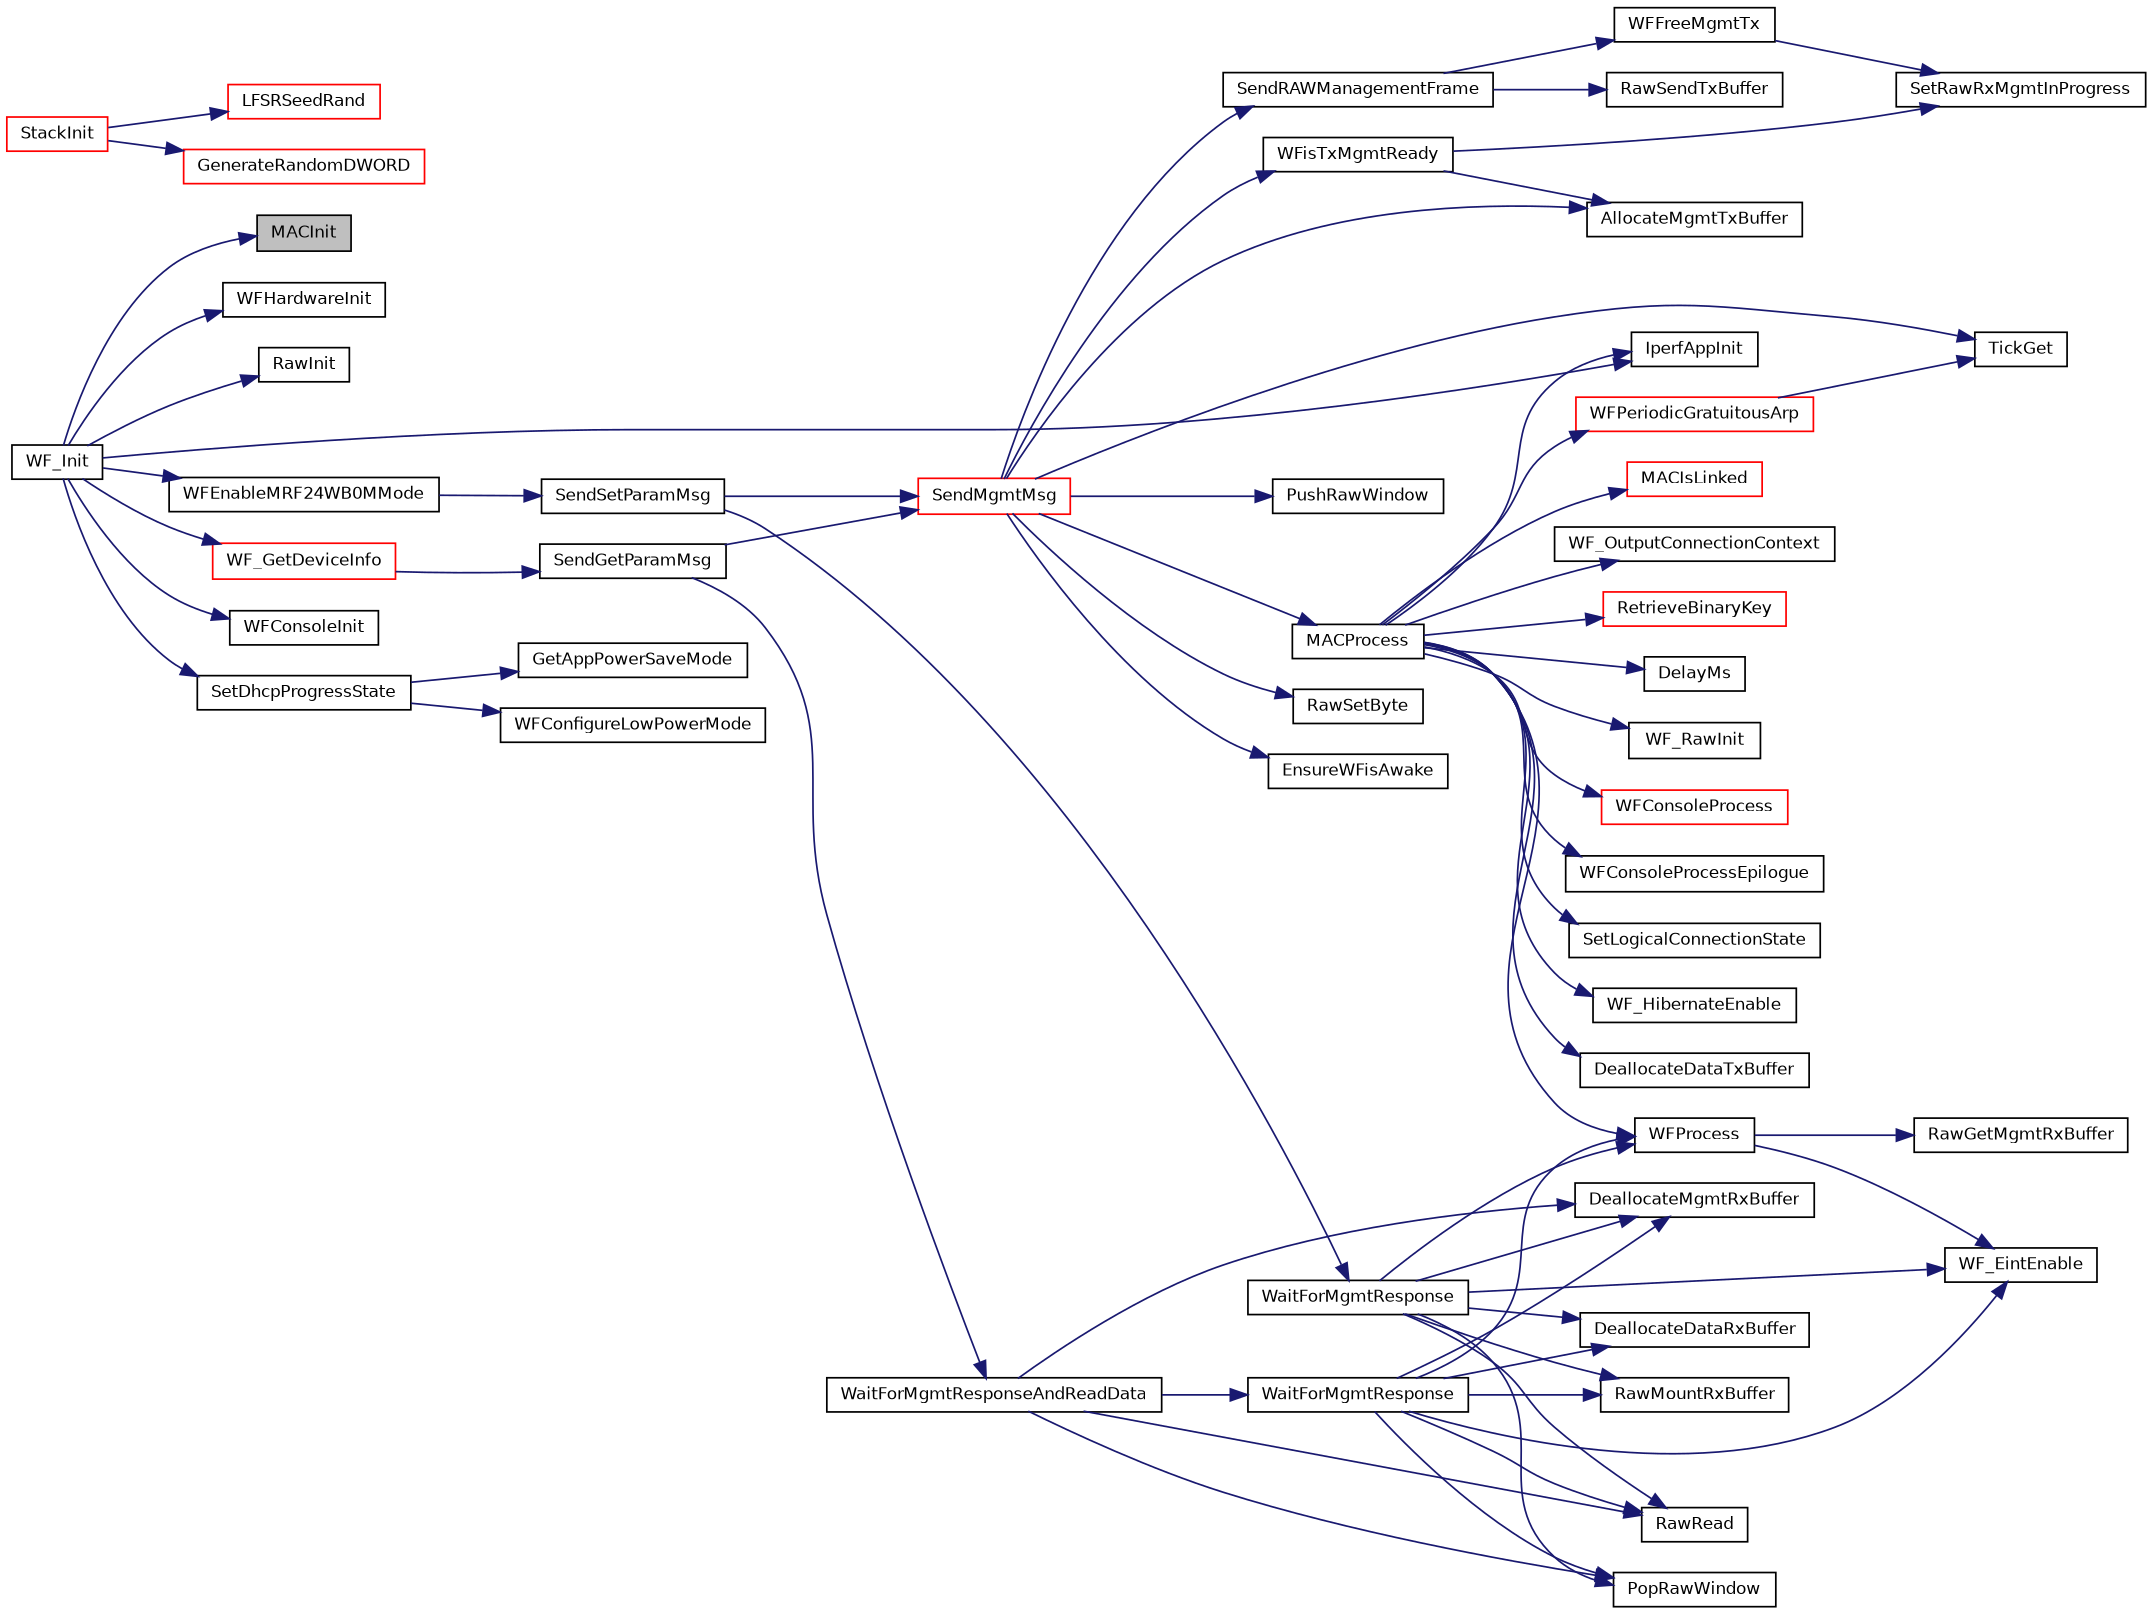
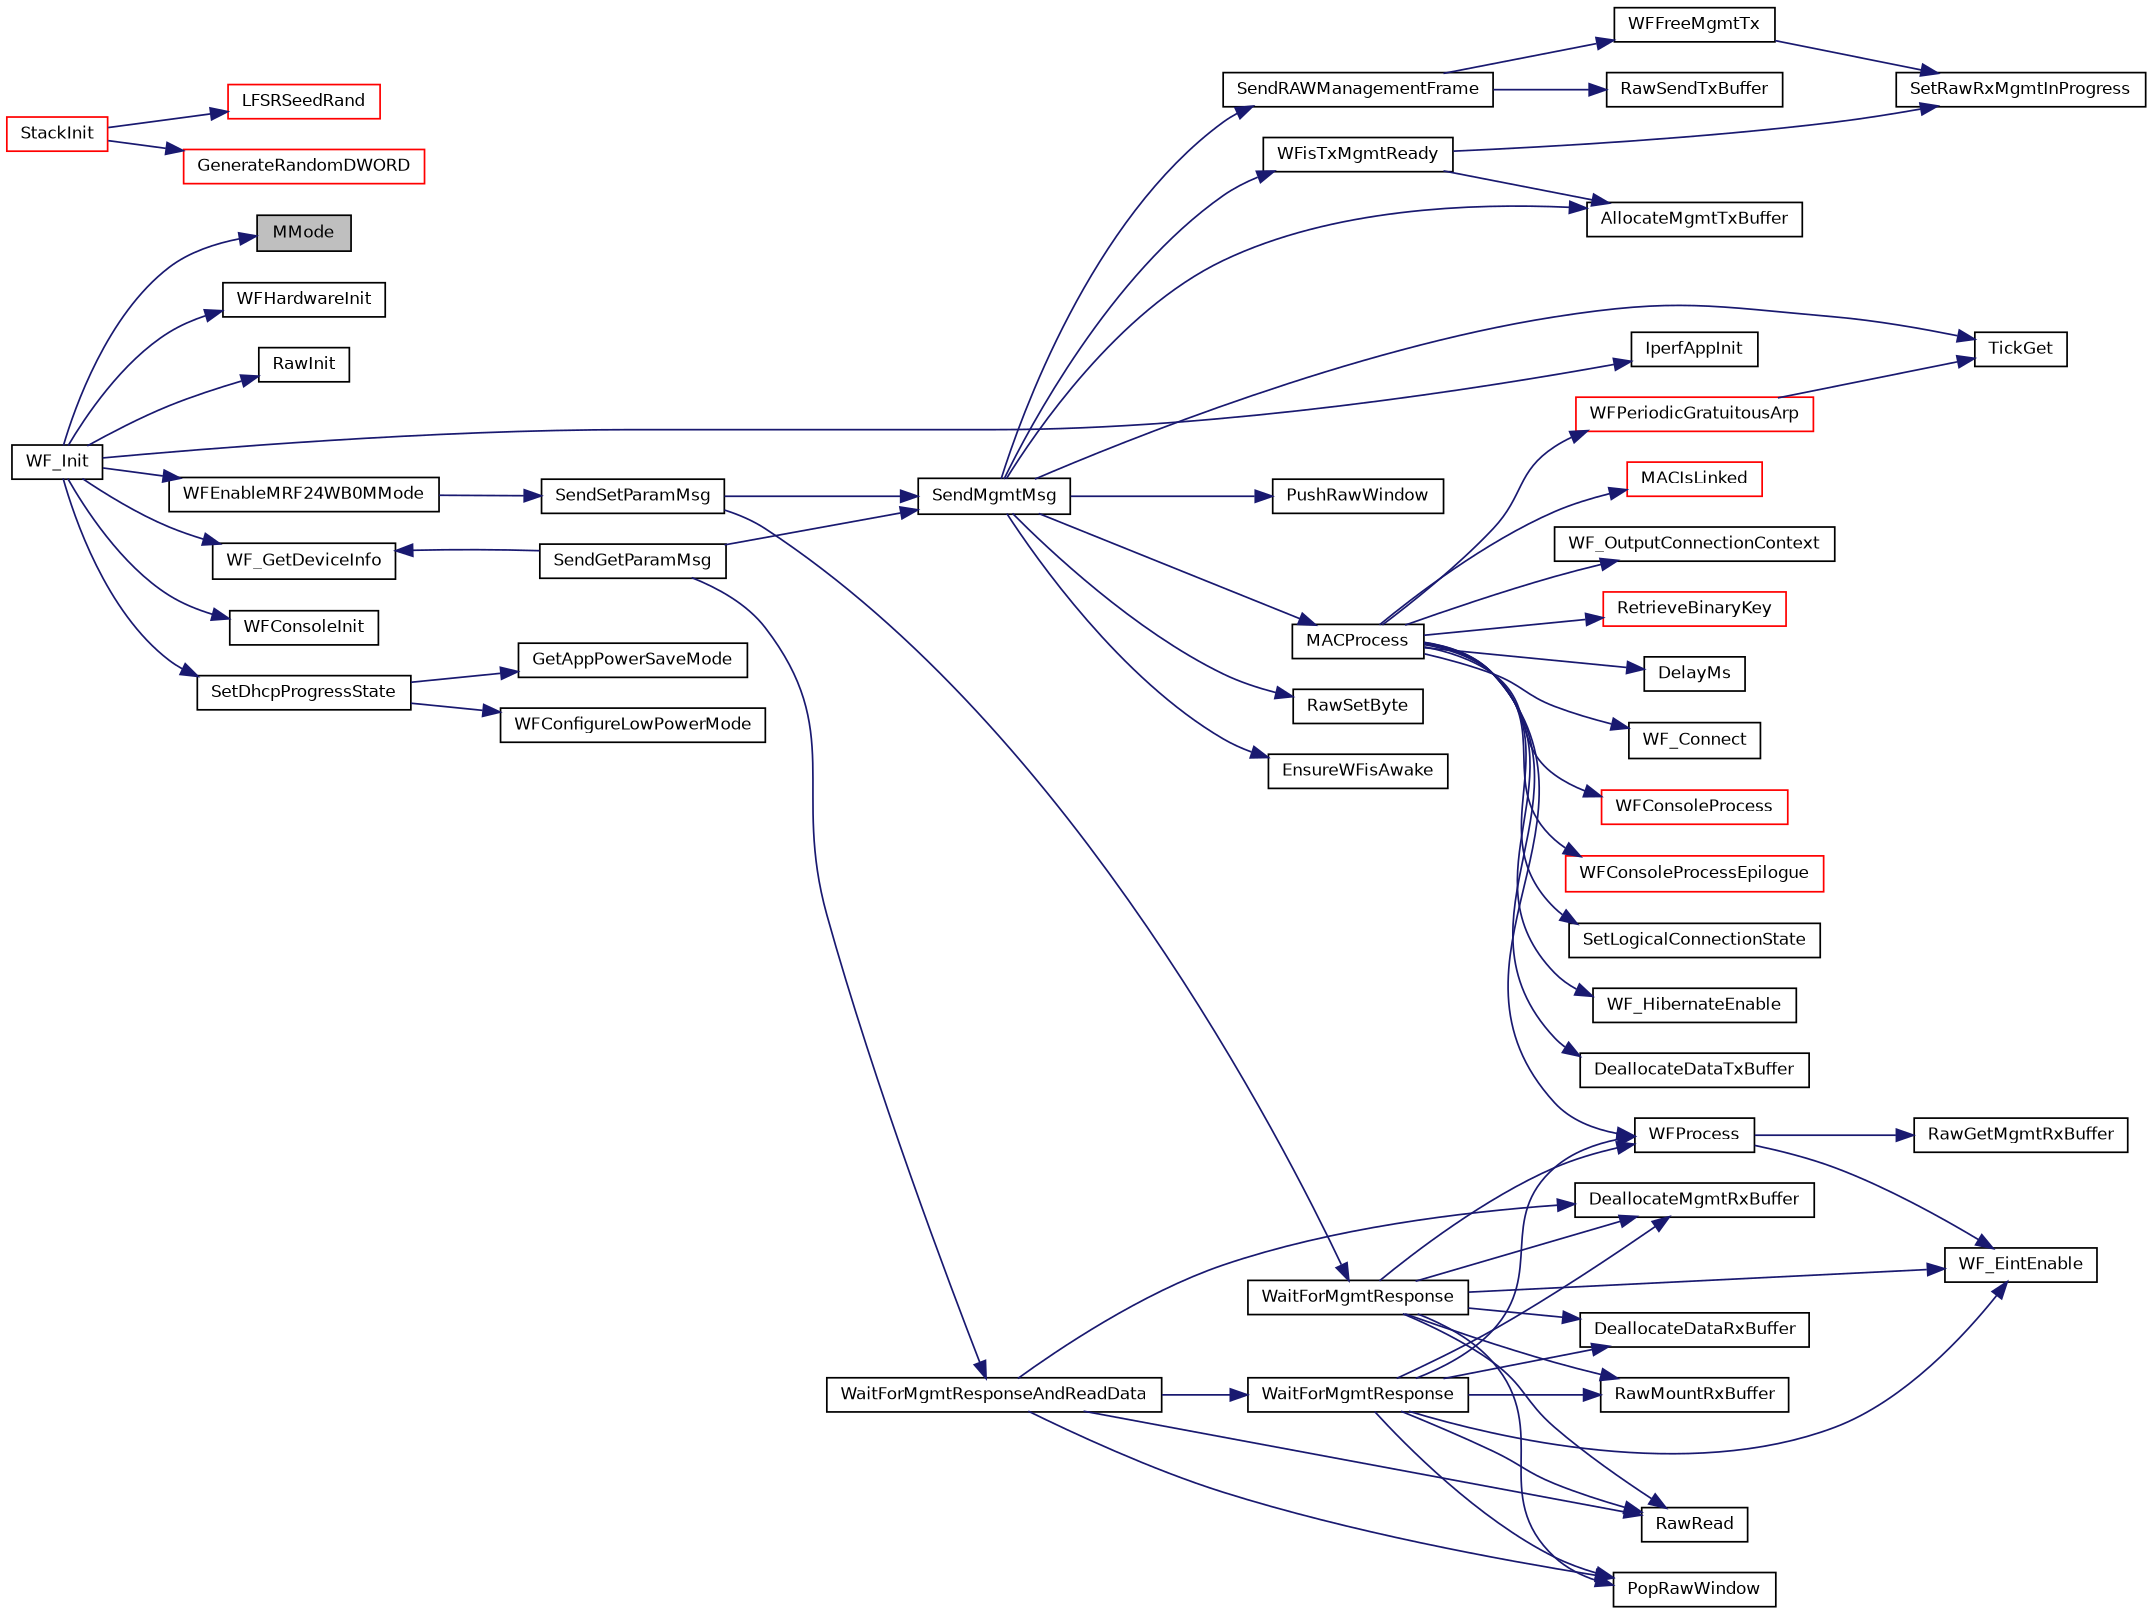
  digraph {
    rankdir=LR
    node [color=black fillcolor=white fontname=Helvetica fontsize=10 shape=record style=filled]
    edge [color=midnightblue fontname=Helvetica fontsize=10 labelfontname=Helvetica labelfontsize=10 style=solid]
-   n1 [fillcolor=grey75 fontcolor=black height=0.2 label=MACInit width=0.4]
+   n1 [fillcolor=grey75 fontcolor=black height=0.2 label=MMode width=0.4]
    n2 [height=0.2 label=WF_Init width=0.4]
    n3 [height=0.2 label=WFHardwareInit width=0.4]
    n4 [height=0.2 label=RawInit width=0.4]
    n5 [height=0.2 label=WFEnableMRF24WB0MMode width=0.4]
    n6 [height=0.2 label=IperfAppInit width=0.4]
-   n7 [color=red height=0.2 label=WF_GetDeviceInfo width=0.4]
+   n7 [height=0.2 label=WF_GetDeviceInfo width=0.4]
    n8 [height=0.2 label=WFConsoleInit width=0.4]
    n9 [height=0.2 label=SetDhcpProgressState width=0.4]
    n10 [height=0.2 label=SendSetParamMsg width=0.4]
    n11 [height=0.2 label=SendGetParamMsg width=0.4]
    n12 [height=0.2 label=GetAppPowerSaveMode width=0.4]
    n13 [height=0.2 label=WFConfigureLowPowerMode width=0.4]
-   n14 [color=red height=0.2 label=SendMgmtMsg width=0.4]
+   n14 [height=0.2 label=SendMgmtMsg width=0.4]
    n15 [height=0.2 label=WaitForMgmtResponse width=0.4]
    n16 [height=0.2 label=EnsureWFisAwake width=0.4]
    n17 [height=0.2 label=PushRawWindow width=0.4]
    n18 [height=0.2 label=TickGet width=0.4]
    n19 [height=0.2 label=WFisTxMgmtReady width=0.4]
    n20 [height=0.2 label=AllocateMgmtTxBuffer width=0.4]
    n21 [height=0.2 label=MACProcess width=0.4]
    n22 [height=0.2 label=RawSetByte width=0.4]
    n23 [height=0.2 label=SendRAWManagementFrame width=0.4]
    n24 [height=0.2 label=WFProcess width=0.4]
    n25 [height=0.2 label=WF_EintEnable width=0.4]
    n26 [height=0.2 label=RawMountRxBuffer width=0.4]
    n27 [height=0.2 label=DeallocateDataRxBuffer width=0.4]
    n28 [height=0.2 label=RawRead width=0.4]
    n29 [height=0.2 label=DeallocateMgmtRxBuffer width=0.4]
    n30 [height=0.2 label=PopRawWindow width=0.4]
    n31 [height=0.2 label=SetRawRxMgmtInProgress width=0.4]
    n32 [height=0.2 label=DelayMs width=0.4]
-   n33 [height=0.2 label=WF_RawInit width=0.4]
+   n33 [height=0.2 label=WF_Connect width=0.4]
    n34 [color=red height=0.2 label=WFConsoleProcess width=0.4]
-   n35 [height=0.2 label=WFConsoleProcessEpilogue width=0.4]
+   n35 [color=red height=0.2 label=WFConsoleProcessEpilogue width=0.4]
    n36 [height=0.2 label=SetLogicalConnectionState width=0.4]
    n37 [height=0.2 label=WF_HibernateEnable width=0.4]
    n38 [height=0.2 label=DeallocateDataTxBuffer width=0.4]
    n39 [color=red height=0.2 label=WFPeriodicGratuitousArp width=0.4]
    n40 [color=red height=0.2 label=MACIsLinked width=0.4]
    n41 [height=0.2 label=WF_OutputConnectionContext width=0.4]
    n42 [color=red height=0.2 label=RetrieveBinaryKey width=0.4]
    n43 [height=0.2 label=RawSendTxBuffer width=0.4]
    n44 [height=0.2 label=WFFreeMgmtTx width=0.4]
    n45 [height=0.2 label=RawGetMgmtRxBuffer width=0.4]
    n46 [color=red height=0.2 label=StackInit width=0.4]
    n47 [color=red height=0.2 label=LFSRSeedRand width=0.4]
    n48 [color=red height=0.2 label=GenerateRandomDWORD width=0.4]
    n49 [height=0.2 label=WaitForMgmtResponseAndReadData width=0.4]
    n50 [height=0.2 label=WaitForMgmtResponse width=0.4]
    n2 -> n1
    n2 -> n3
    n2 -> n4
    n2 -> n5
    n2 -> n6
    n2 -> n7
    n2 -> n8
    n2 -> n9
    n5 -> n10
-   n7 -> n11
+   n11 -> n7
    n9 -> n12
    n9 -> n13
    n10 -> n14
    n10 -> n15
    n11 -> n14
    n11 -> n49
    n14 -> n16
    n14 -> n17
    n14 -> n18
    n14 -> n19
    n14 -> n20
    n14 -> n21
    n14 -> n22
    n14 -> n23
    n15 -> n24
    n15 -> n25
    n15 -> n26
    n15 -> n27
    n15 -> n28
    n15 -> n29
    n15 -> n30
    n19 -> n20
    n19 -> n31
-   n21 -> n6
    n21 -> n24
    n21 -> n32
    n21 -> n33
    n21 -> n34
    n21 -> n35
    n21 -> n36
    n21 -> n37
    n21 -> n38
    n21 -> n39
    n21 -> n40
    n21 -> n41
    n21 -> n42
    n23 -> n43
    n23 -> n44
    n24 -> n25
    n24 -> n45
    n39 -> n18
    n44 -> n31
    n46 -> n47
    n46 -> n48
    n49 -> n28
    n49 -> n29
    n49 -> n30
    n49 -> n50
    n50 -> n24
    n50 -> n25
    n50 -> n26
    n50 -> n27
    n50 -> n28
    n50 -> n29
    n50 -> n30
  }
